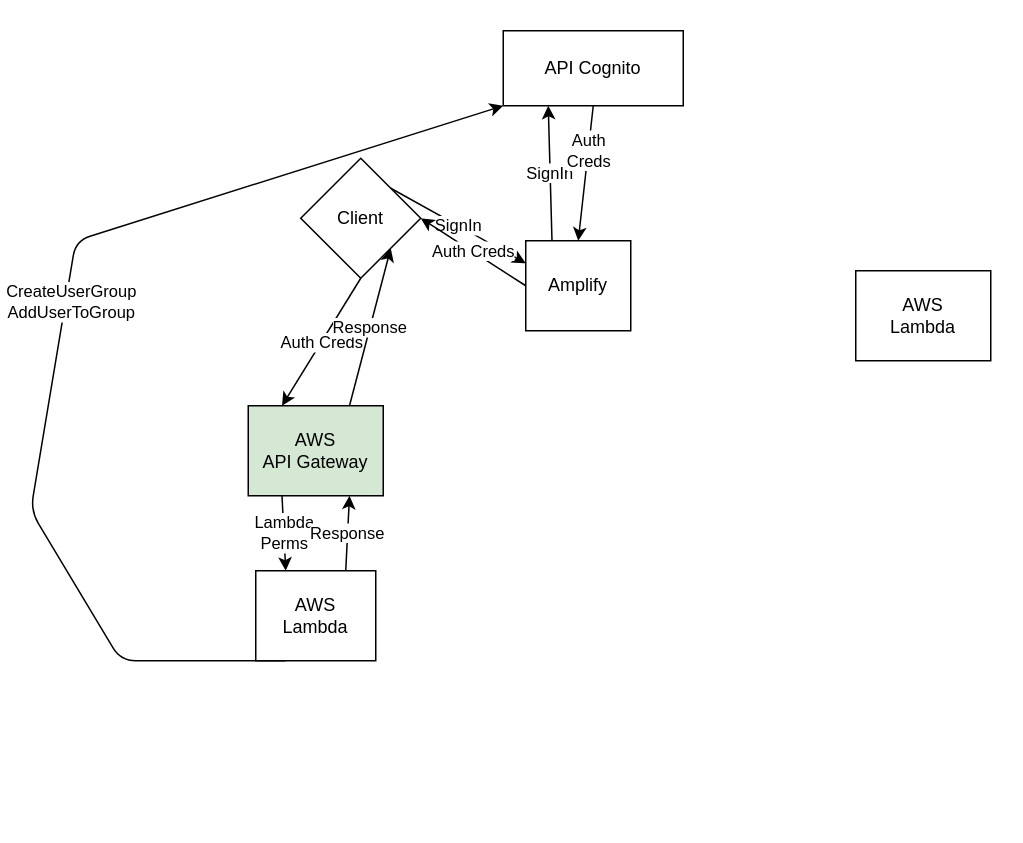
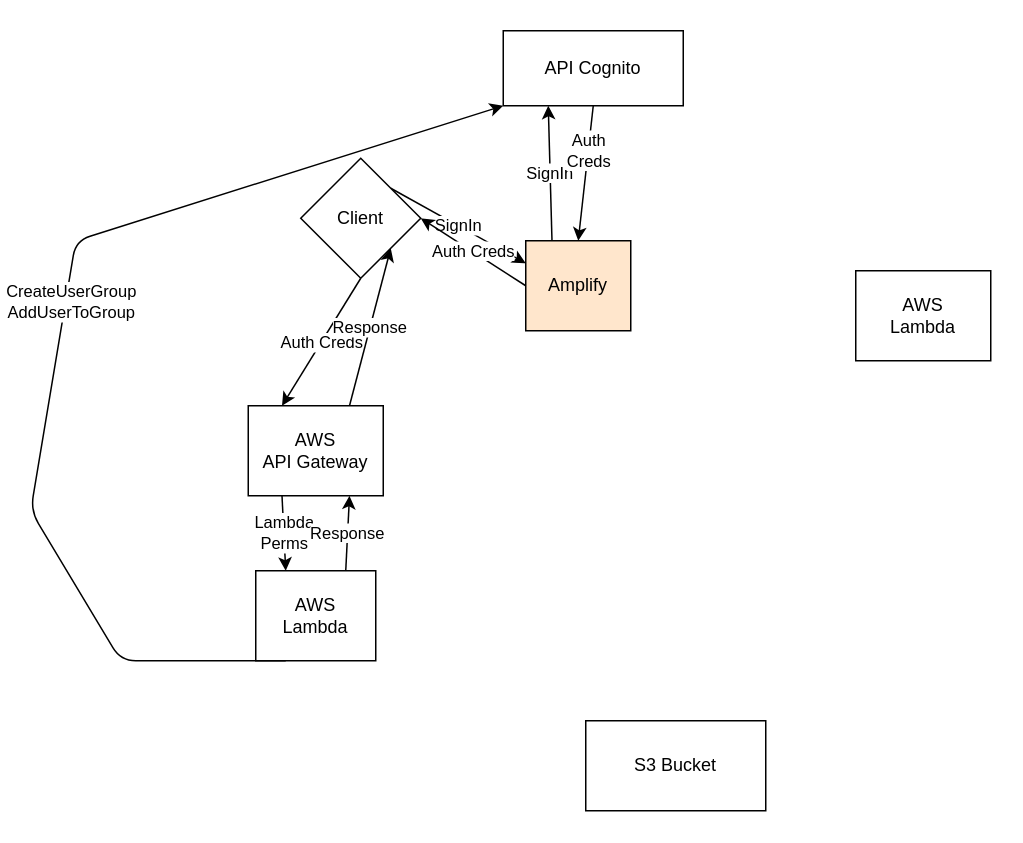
  <mxCell id="0" />
  <mxCell id="1" parent="0" />
  <mxCell id="2" value="SignIn" style="edgeStyle=none;html=1;exitX=1;exitY=0;exitDx=0;exitDy=0;entryX=0;entryY=0.25;entryDx=0;entryDy=0;" parent="1" source="4" target="7" edge="1"><mxGeometry relative="1" as="geometry" /></mxCell>
  <mxCell id="3" value="Auth Creds" style="edgeStyle=none;html=1;exitX=0.5;exitY=1;exitDx=0;exitDy=0;entryX=0.25;entryY=0;entryDx=0;entryDy=0;" parent="1" source="4" target="13" edge="1"><mxGeometry relative="1" as="geometry" /></mxCell>
  <mxCell id="4" value="Client" style="rhombus;whiteSpace=wrap;html=1;" parent="1" vertex="1"><mxGeometry x="200" y="105" width="80" height="80" as="geometry" /></mxCell>
  <mxCell id="5" value="SignIn" style="edgeStyle=none;html=1;exitX=0.25;exitY=0;exitDx=0;exitDy=0;entryX=0.25;entryY=1;entryDx=0;entryDy=0;" parent="1" source="7" target="10" edge="1"><mxGeometry relative="1" as="geometry" /></mxCell>
  <mxCell id="6" value="Auth Creds" style="edgeStyle=none;html=1;exitX=0;exitY=0.5;exitDx=0;exitDy=0;entryX=1;entryY=0.5;entryDx=0;entryDy=0;" parent="1" source="7" target="4" edge="1"><mxGeometry relative="1" as="geometry" /></mxCell>
- <mxCell id="7" value="Amplify" style="whiteSpace=wrap;html=1;" parent="1" vertex="1"><mxGeometry x="350" y="160" width="70" height="60" as="geometry" /></mxCell>
+ <mxCell id="7" value="Amplify" style="whiteSpace=wrap;html=1;fillColor=#ffe6cc;" parent="1" vertex="1"><mxGeometry x="350" y="160" width="70" height="60" as="geometry" /></mxCell>
  <mxCell id="8" style="edgeStyle=none;html=1;exitX=0.5;exitY=1;exitDx=0;exitDy=0;entryX=0.5;entryY=0;entryDx=0;entryDy=0;" parent="1" source="10" target="7" edge="1"><mxGeometry relative="1" as="geometry" /></mxCell>
  <mxCell id="9" value="Auth&lt;br&gt;Creds" style="edgeLabel;html=1;align=center;verticalAlign=middle;resizable=0;points=[];" parent="8" vertex="1" connectable="0"><mxGeometry x="-0.345" relative="1" as="geometry"><mxPoint as="offset" /></mxGeometry></mxCell>
  <mxCell id="10" value="API Cognito" style="whiteSpace=wrap;html=1;" parent="1" vertex="1"><mxGeometry x="335" y="20" width="120" height="50" as="geometry" /></mxCell>
  <mxCell id="11" value="Lambda&lt;br&gt;Perms" style="edgeStyle=none;html=1;exitX=0.25;exitY=1;exitDx=0;exitDy=0;entryX=0.25;entryY=0;entryDx=0;entryDy=0;" parent="1" source="13" target="17" edge="1"><mxGeometry relative="1" as="geometry" /></mxCell>
  <mxCell id="12" value="Response" style="edgeStyle=none;html=1;exitX=0.75;exitY=0;exitDx=0;exitDy=0;entryX=1;entryY=1;entryDx=0;entryDy=0;" parent="1" source="13" target="4" edge="1"><mxGeometry relative="1" as="geometry" /></mxCell>
- <mxCell id="13" value="AWS&lt;br&gt;API Gateway" style="whiteSpace=wrap;html=1;fillColor=#d5e8d4;" parent="1" vertex="1"><mxGeometry x="165" y="270" width="90" height="60" as="geometry" /></mxCell>
+ <mxCell id="13" value="AWS&lt;br&gt;API Gateway" style="whiteSpace=wrap;html=1;" parent="1" vertex="1"><mxGeometry x="165" y="270" width="90" height="60" as="geometry" /></mxCell>
  <mxCell id="14" style="edgeStyle=none;html=1;exitX=0.25;exitY=1;exitDx=0;exitDy=0;entryX=0;entryY=1;entryDx=0;entryDy=0;" parent="1" source="17" target="10" edge="1"><mxGeometry relative="1" as="geometry"><Array as="points"><mxPoint x="80" y="440" /><mxPoint x="20" y="340" /><mxPoint x="50" y="160" /></Array></mxGeometry></mxCell>
  <mxCell id="15" value="CreateUserGroup&lt;br&gt;AddUserToGroup" style="edgeLabel;html=1;align=center;verticalAlign=middle;resizable=0;points=[];" parent="14" vertex="1" connectable="0"><mxGeometry x="0.043" y="-3" relative="1" as="geometry"><mxPoint as="offset" /></mxGeometry></mxCell>
  <mxCell id="16" value="Response" style="edgeStyle=none;html=1;exitX=0.75;exitY=0;exitDx=0;exitDy=0;entryX=0.75;entryY=1;entryDx=0;entryDy=0;" parent="1" source="17" target="13" edge="1"><mxGeometry relative="1" as="geometry" /></mxCell>
  <mxCell id="17" value="AWS &lt;br&gt;Lambda" style="whiteSpace=wrap;html=1;" parent="1" vertex="1"><mxGeometry x="170" y="380" width="80" height="60" as="geometry" /></mxCell>
  <mxCell id="18" value="AWS&lt;br&gt;Lambda" style="whiteSpace=wrap;html=1;" parent="1" vertex="1"><mxGeometry x="570" y="180" width="90" height="60" as="geometry" /></mxCell>
+ <mxCell id="19" value="S3 Bucket" style="whiteSpace=wrap;html=1;" vertex="1" parent="1"><mxGeometry x="390" y="480" width="120" height="60" as="geometry" /></mxCell>
